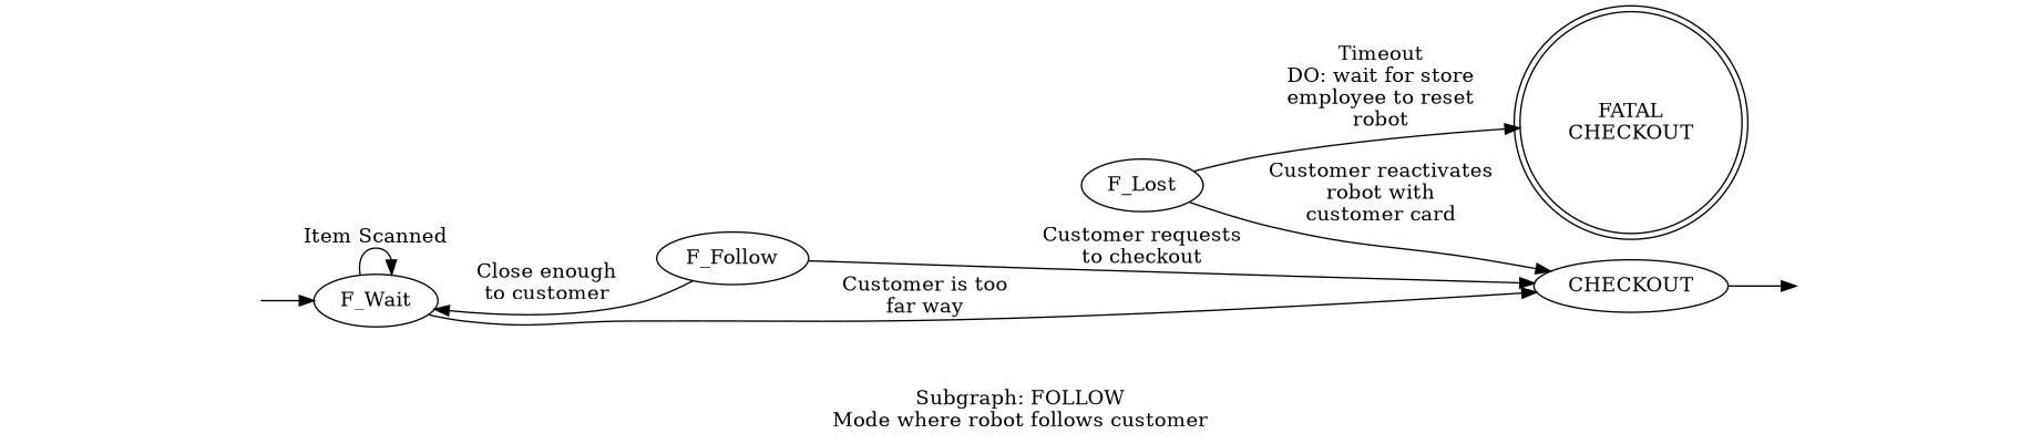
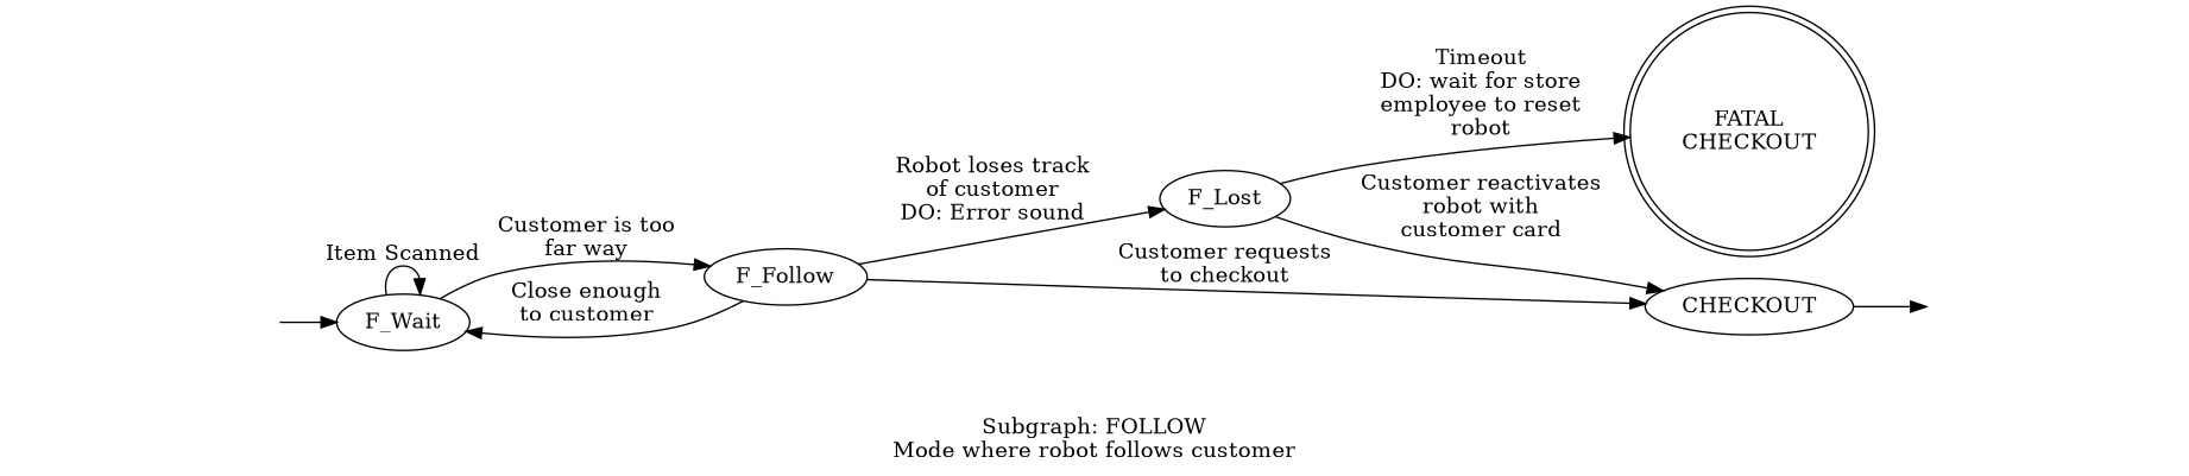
  digraph {
    label="Subgraph: FOLLOW\nMode where robot follows customer"
    rankdir=LR
    F_invisible_start [style=invis]
    F_Wait
    F_Follow
    F_invisible_end [style=invis]
    n5 [label="FATAL\nCHECKOUT" shape=doublecircle]
    n6 [label=CHECKOUT]
    F_Lost
    F_invisible_start -> F_Wait
    F_Wait -> F_Wait [label="Item Scanned"]
-   F_Wait -> n6 [label="Customer is too\nfar way"]
+   F_Wait -> F_Follow [label="Customer is too\nfar way"]
    F_Follow -> F_Wait [label="Close enough\nto customer"]
    F_Follow -> n6 [label="Customer requests\nto checkout"]
+   F_Follow -> F_Lost [label="Robot loses track\nof customer\nDO: Error sound"]
    n6 -> F_invisible_end
    F_Lost -> n5 [label="Timeout\nDO: wait for store\nemployee to reset\nrobot"]
    F_Lost -> n6 [label="Customer reactivates\nrobot with\ncustomer card"]
  }
